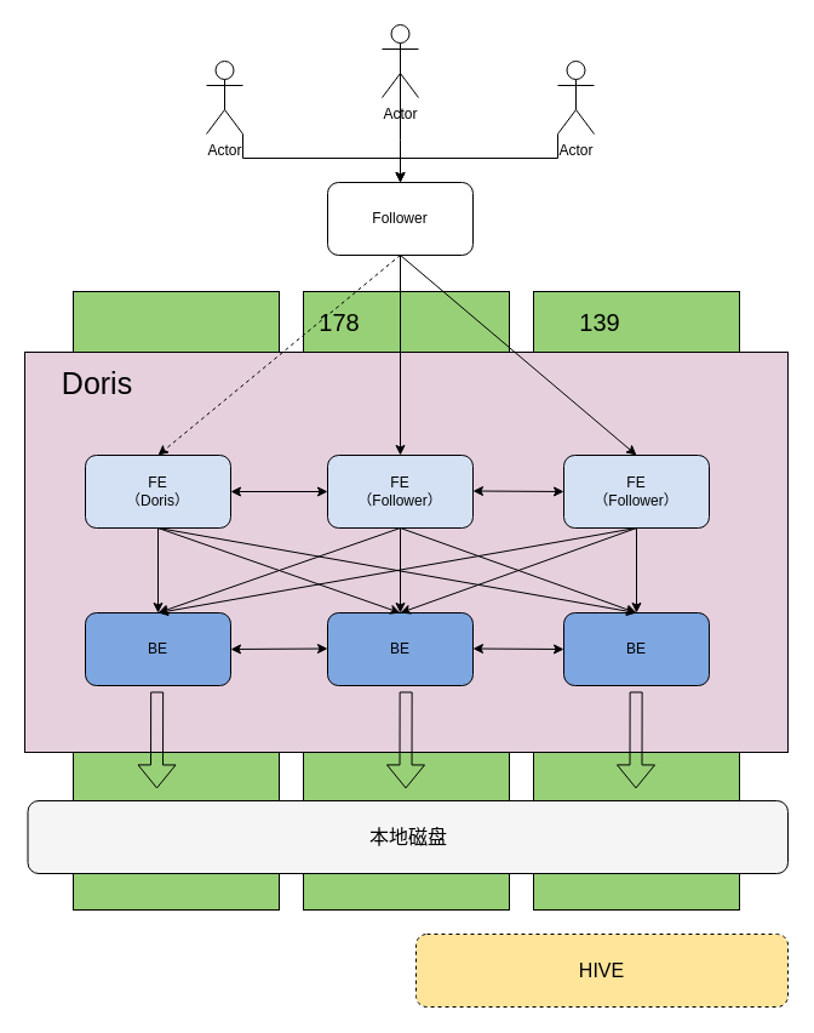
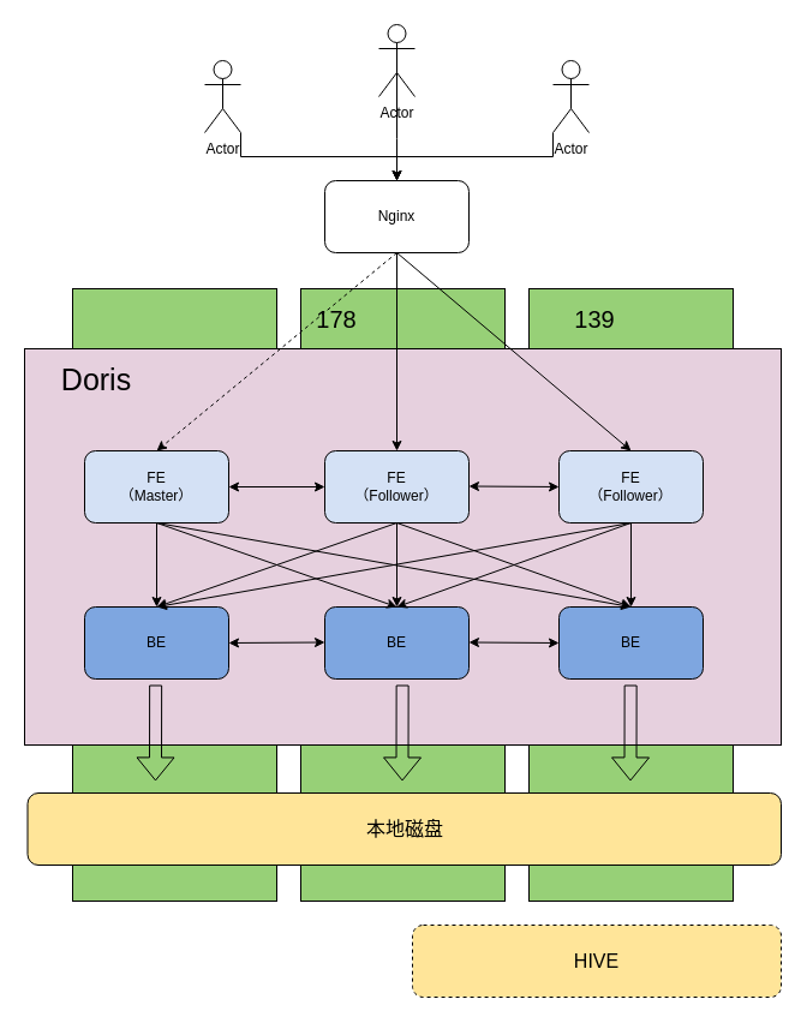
  <mxCell id="0" />
  <mxCell id="1" parent="0" />
  <mxCell id="2" value="" style="rounded=0;whiteSpace=wrap;html=1;fillColor=#97D077;" vertex="1" parent="1"><mxGeometry x="440" y="240" width="170" height="510" as="geometry" /></mxCell>
  <mxCell id="3" value="" style="rounded=0;whiteSpace=wrap;html=1;fillColor=#97D077;" vertex="1" parent="1"><mxGeometry x="250" y="240" width="170" height="510" as="geometry" /></mxCell>
  <mxCell id="4" value="" style="rounded=0;whiteSpace=wrap;html=1;fillColor=#97D077;" vertex="1" parent="1"><mxGeometry x="60" y="240" width="170" height="510" as="geometry" /></mxCell>
- <mxCell id="5" value="Follower" style="rounded=1;whiteSpace=wrap;html=1;" vertex="1" parent="1"><mxGeometry x="270" y="150" width="120" height="60" as="geometry" /></mxCell>
+ <mxCell id="5" value="Nginx" style="rounded=1;whiteSpace=wrap;html=1;" vertex="1" parent="1"><mxGeometry x="270" y="150" width="120" height="60" as="geometry" /></mxCell>
  <mxCell id="6" style="edgeStyle=orthogonalEdgeStyle;rounded=0;orthogonalLoop=1;jettySize=auto;html=1;exitX=0.5;exitY=0.5;exitDx=0;exitDy=0;exitPerimeter=0;" edge="1" parent="1" source="7"><mxGeometry relative="1" as="geometry"><mxPoint x="330" y="150" as="targetPoint" /></mxGeometry></mxCell>
  <mxCell id="7" value="Actor" style="shape=umlActor;verticalLabelPosition=bottom;verticalAlign=top;html=1;outlineConnect=0;" vertex="1" parent="1"><mxGeometry x="315" y="20" width="30" height="60" as="geometry" /></mxCell>
  <mxCell id="8" style="edgeStyle=orthogonalEdgeStyle;rounded=0;orthogonalLoop=1;jettySize=auto;html=1;exitX=1;exitY=1;exitDx=0;exitDy=0;exitPerimeter=0;" edge="1" parent="1" source="9" target="5"><mxGeometry relative="1" as="geometry" /></mxCell>
  <mxCell id="9" value="Actor" style="shape=umlActor;verticalLabelPosition=bottom;verticalAlign=top;html=1;outlineConnect=0;" vertex="1" parent="1"><mxGeometry x="170" y="50" width="30" height="60" as="geometry" /></mxCell>
  <mxCell id="10" style="edgeStyle=orthogonalEdgeStyle;rounded=0;orthogonalLoop=1;jettySize=auto;html=1;exitX=0;exitY=1;exitDx=0;exitDy=0;exitPerimeter=0;entryX=0.5;entryY=0;entryDx=0;entryDy=0;" edge="1" parent="1" source="11" target="5"><mxGeometry relative="1" as="geometry" /></mxCell>
  <mxCell id="11" value="Actor" style="shape=umlActor;verticalLabelPosition=bottom;verticalAlign=top;html=1;outlineConnect=0;" vertex="1" parent="1"><mxGeometry x="460" y="50" width="30" height="60" as="geometry" /></mxCell>
  <mxCell id="12" value="" style="rounded=0;whiteSpace=wrap;html=1;fillColor=#E6D0DE;" vertex="1" parent="1"><mxGeometry x="20" y="290" width="630" height="330" as="geometry" /></mxCell>
- <mxCell id="13" value="FE&lt;div&gt;（Doris）&lt;/div&gt;" style="rounded=1;whiteSpace=wrap;html=1;fillColor=#D4E1F5;" vertex="1" parent="1"><mxGeometry x="70" y="375" width="120" height="60" as="geometry" /></mxCell>
+ <mxCell id="13" value="FE&lt;div&gt;（Master）&lt;/div&gt;" style="rounded=1;whiteSpace=wrap;html=1;fillColor=#D4E1F5;" vertex="1" parent="1"><mxGeometry x="70" y="375" width="120" height="60" as="geometry" /></mxCell>
  <mxCell id="14" value="FE&lt;div&gt;（Follower）&lt;/div&gt;" style="rounded=1;whiteSpace=wrap;html=1;fillColor=#D4E1F5;" vertex="1" parent="1"><mxGeometry x="270" y="375" width="120" height="60" as="geometry" /></mxCell>
  <mxCell id="15" value="FE&lt;div&gt;（Follower）&lt;/div&gt;" style="rounded=1;whiteSpace=wrap;html=1;fillColor=#D4E1F5;" vertex="1" parent="1"><mxGeometry x="465" y="375" width="120" height="60" as="geometry" /></mxCell>
  <mxCell id="16" value="Doris" style="text;html=1;align=center;verticalAlign=middle;whiteSpace=wrap;rounded=0;fontSize=25;" vertex="1" parent="1"><mxGeometry x="50" y="300" width="60" height="30" as="geometry" /></mxCell>
  <mxCell id="17" value="" style="endArrow=classic;startArrow=classic;html=1;rounded=0;entryX=0;entryY=0.5;entryDx=0;entryDy=0;exitX=1;exitY=0.5;exitDx=0;exitDy=0;" edge="1" parent="1" source="13" target="14"><mxGeometry width="50" height="50" relative="1" as="geometry"><mxPoint x="190" y="425" as="sourcePoint" /><mxPoint x="240" y="375" as="targetPoint" /></mxGeometry></mxCell>
  <mxCell id="18" value="" style="endArrow=classic;startArrow=classic;html=1;rounded=0;exitX=1;exitY=0.5;exitDx=0;exitDy=0;entryX=0;entryY=0.5;entryDx=0;entryDy=0;" edge="1" parent="1" target="15"><mxGeometry width="50" height="50" relative="1" as="geometry"><mxPoint x="390" y="404.5" as="sourcePoint" /><mxPoint x="460" y="405" as="targetPoint" /></mxGeometry></mxCell>
  <mxCell id="19" value="BE" style="rounded=1;whiteSpace=wrap;html=1;fillColor=#7EA6E0;" vertex="1" parent="1"><mxGeometry x="70" y="505" width="120" height="60" as="geometry" /></mxCell>
  <mxCell id="20" value="BE" style="rounded=1;whiteSpace=wrap;html=1;fillColor=#7EA6E0;" vertex="1" parent="1"><mxGeometry x="270" y="505" width="120" height="60" as="geometry" /></mxCell>
  <mxCell id="21" value="BE" style="rounded=1;whiteSpace=wrap;html=1;fillColor=#7EA6E0;" vertex="1" parent="1"><mxGeometry x="465" y="505" width="120" height="60" as="geometry" /></mxCell>
  <mxCell id="22" value="" style="endArrow=classic;startArrow=classic;html=1;rounded=0;entryX=0;entryY=0.5;entryDx=0;entryDy=0;" edge="1" parent="1"><mxGeometry width="50" height="50" relative="1" as="geometry"><mxPoint x="190" y="535" as="sourcePoint" /><mxPoint x="270" y="534.5" as="targetPoint" /></mxGeometry></mxCell>
  <mxCell id="23" value="" style="endArrow=classic;startArrow=classic;html=1;rounded=0;entryX=0;entryY=0.5;entryDx=0;entryDy=0;exitX=1;exitY=0.5;exitDx=0;exitDy=0;" edge="1" parent="1" target="21"><mxGeometry width="50" height="50" relative="1" as="geometry"><mxPoint x="390" y="534.5" as="sourcePoint" /><mxPoint x="490" y="534.5" as="targetPoint" /></mxGeometry></mxCell>
  <mxCell id="24" value="" style="endArrow=classic;html=1;rounded=0;exitX=0.5;exitY=1;exitDx=0;exitDy=0;" edge="1" parent="1" source="13" target="19"><mxGeometry width="50" height="50" relative="1" as="geometry"><mxPoint x="110" y="435" as="sourcePoint" /><mxPoint x="160" y="385" as="targetPoint" /></mxGeometry></mxCell>
  <mxCell id="25" value="" style="endArrow=classic;html=1;rounded=0;entryX=0.5;entryY=0;entryDx=0;entryDy=0;exitX=0.5;exitY=1;exitDx=0;exitDy=0;" edge="1" parent="1" source="13" target="20"><mxGeometry width="50" height="50" relative="1" as="geometry"><mxPoint x="110" y="435" as="sourcePoint" /><mxPoint x="160" y="385" as="targetPoint" /></mxGeometry></mxCell>
  <mxCell id="26" value="" style="endArrow=classic;html=1;rounded=0;entryX=0.5;entryY=0;entryDx=0;entryDy=0;" edge="1" parent="1" target="21"><mxGeometry width="50" height="50" relative="1" as="geometry"><mxPoint x="130" y="435" as="sourcePoint" /><mxPoint x="160" y="385" as="targetPoint" /></mxGeometry></mxCell>
  <mxCell id="27" value="" style="endArrow=classic;html=1;rounded=0;entryX=0.5;entryY=0;entryDx=0;entryDy=0;" edge="1" parent="1" target="19"><mxGeometry width="50" height="50" relative="1" as="geometry"><mxPoint x="330" y="435" as="sourcePoint" /><mxPoint x="380" y="385" as="targetPoint" /></mxGeometry></mxCell>
  <mxCell id="28" value="" style="endArrow=classic;html=1;rounded=0;entryX=0.5;entryY=0;entryDx=0;entryDy=0;" edge="1" parent="1" target="20"><mxGeometry width="50" height="50" relative="1" as="geometry"><mxPoint x="330" y="435" as="sourcePoint" /><mxPoint x="380" y="385" as="targetPoint" /></mxGeometry></mxCell>
  <mxCell id="29" value="" style="endArrow=classic;html=1;rounded=0;entryX=0.5;entryY=0;entryDx=0;entryDy=0;" edge="1" parent="1" target="21"><mxGeometry width="50" height="50" relative="1" as="geometry"><mxPoint x="330" y="435" as="sourcePoint" /><mxPoint x="380" y="385" as="targetPoint" /></mxGeometry></mxCell>
  <mxCell id="30" value="" style="endArrow=classic;html=1;rounded=0;entryX=0.5;entryY=0;entryDx=0;entryDy=0;exitX=0.5;exitY=1;exitDx=0;exitDy=0;" edge="1" parent="1" source="15" target="19"><mxGeometry width="50" height="50" relative="1" as="geometry"><mxPoint x="550" y="435" as="sourcePoint" /><mxPoint x="600" y="385" as="targetPoint" /></mxGeometry></mxCell>
  <mxCell id="31" value="" style="endArrow=classic;html=1;rounded=0;exitX=0.5;exitY=1;exitDx=0;exitDy=0;" edge="1" parent="1" source="15"><mxGeometry width="50" height="50" relative="1" as="geometry"><mxPoint x="550" y="435" as="sourcePoint" /><mxPoint x="330" y="505" as="targetPoint" /></mxGeometry></mxCell>
  <mxCell id="32" value="" style="endArrow=classic;html=1;rounded=0;entryX=0.5;entryY=0;entryDx=0;entryDy=0;exitX=0.5;exitY=1;exitDx=0;exitDy=0;" edge="1" parent="1" source="15" target="21"><mxGeometry width="50" height="50" relative="1" as="geometry"><mxPoint x="550" y="435" as="sourcePoint" /><mxPoint x="600" y="385" as="targetPoint" /></mxGeometry></mxCell>
  <mxCell id="33" value="" style="endArrow=classic;html=1;rounded=0;entryX=0.5;entryY=0;entryDx=0;entryDy=0;exitX=0.5;exitY=1;exitDx=0;exitDy=0;dashed=1;" edge="1" parent="1" source="5" target="13"><mxGeometry width="50" height="50" relative="1" as="geometry"><mxPoint x="330" y="240" as="sourcePoint" /><mxPoint x="380" y="190" as="targetPoint" /></mxGeometry></mxCell>
  <mxCell id="34" value="" style="endArrow=classic;html=1;rounded=0;exitX=0.5;exitY=1;exitDx=0;exitDy=0;" edge="1" parent="1" source="5" target="14"><mxGeometry width="50" height="50" relative="1" as="geometry"><mxPoint x="330" y="240" as="sourcePoint" /><mxPoint x="380" y="190" as="targetPoint" /></mxGeometry></mxCell>
  <mxCell id="35" value="" style="endArrow=classic;html=1;rounded=0;entryX=0.5;entryY=0;entryDx=0;entryDy=0;exitX=0.5;exitY=1;exitDx=0;exitDy=0;" edge="1" parent="1" source="5" target="15"><mxGeometry width="50" height="50" relative="1" as="geometry"><mxPoint x="330" y="240" as="sourcePoint" /><mxPoint x="380" y="190" as="targetPoint" /></mxGeometry></mxCell>
  <mxCell id="36" value="178" style="text;html=1;align=center;verticalAlign=middle;whiteSpace=wrap;rounded=0;fontSize=20;" vertex="1" parent="1"><mxGeometry x="250" y="250" width="60" height="30" as="geometry" /></mxCell>
  <mxCell id="37" value="139" style="text;html=1;align=center;verticalAlign=middle;whiteSpace=wrap;rounded=0;fontSize=20;" vertex="1" parent="1"><mxGeometry x="465" y="250" width="60" height="30" as="geometry" /></mxCell>
- <mxCell id="38" value="本地磁盘" style="rounded=1;whiteSpace=wrap;html=1;fontSize=16;fillColor=#f5f5f5;" vertex="1" parent="1"><mxGeometry x="22.5" y="660" width="627.5" height="60" as="geometry" /></mxCell>
+ <mxCell id="38" value="本地磁盘" style="rounded=1;whiteSpace=wrap;html=1;fontSize=16;fillColor=#FFE599;" vertex="1" parent="1"><mxGeometry x="22.5" y="660" width="627.5" height="60" as="geometry" /></mxCell>
  <mxCell id="39" value="" style="shape=flexArrow;endArrow=classic;html=1;rounded=0;exitX=0.801;exitY=0.879;exitDx=0;exitDy=0;exitPerimeter=0;" edge="1" parent="1"><mxGeometry width="50" height="50" relative="1" as="geometry"><mxPoint x="524.63" y="570" as="sourcePoint" /><mxPoint x="524.5" y="649.93" as="targetPoint" /></mxGeometry></mxCell>
  <mxCell id="40" value="" style="shape=flexArrow;endArrow=classic;html=1;rounded=0;exitX=0.801;exitY=0.879;exitDx=0;exitDy=0;exitPerimeter=0;" edge="1" parent="1"><mxGeometry width="50" height="50" relative="1" as="geometry"><mxPoint x="334.63" y="570" as="sourcePoint" /><mxPoint x="334.5" y="649.93" as="targetPoint" /></mxGeometry></mxCell>
  <mxCell id="41" value="" style="shape=flexArrow;endArrow=classic;html=1;rounded=0;exitX=0.801;exitY=0.879;exitDx=0;exitDy=0;exitPerimeter=0;" edge="1" parent="1"><mxGeometry width="50" height="50" relative="1" as="geometry"><mxPoint x="129.13" y="570" as="sourcePoint" /><mxPoint x="129" y="649.93" as="targetPoint" /></mxGeometry></mxCell>
  <mxCell id="42" value="HIVE" style="rounded=1;whiteSpace=wrap;html=1;fontSize=16;fillColor=#FFE599;dashed=1;" vertex="1" parent="1"><mxGeometry x="343" y="770" width="307" height="60" as="geometry" /></mxCell>
